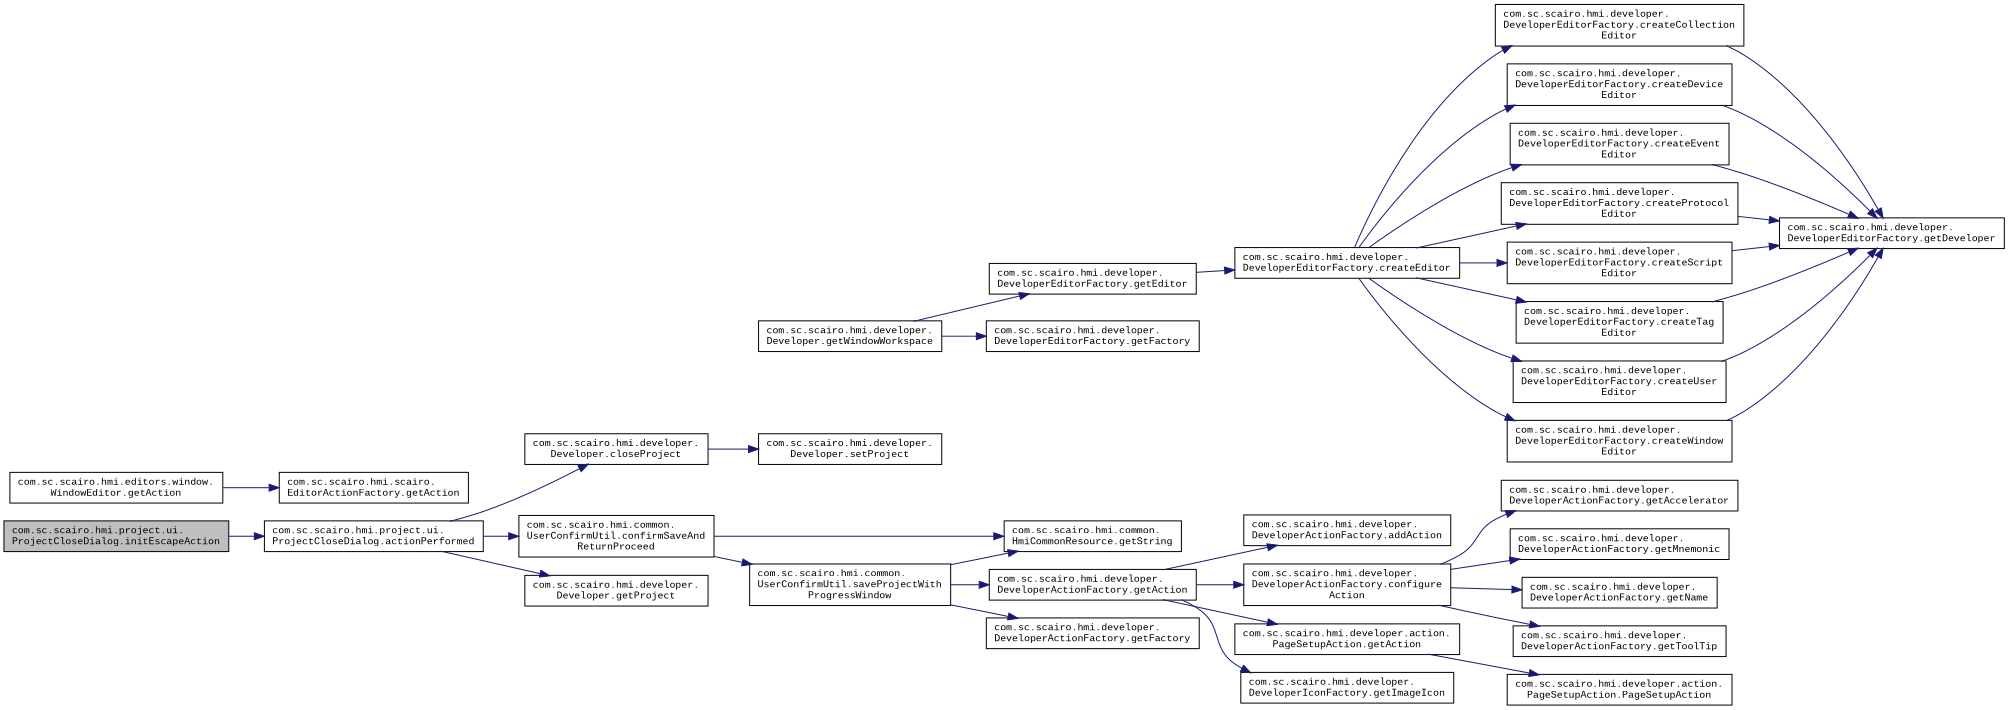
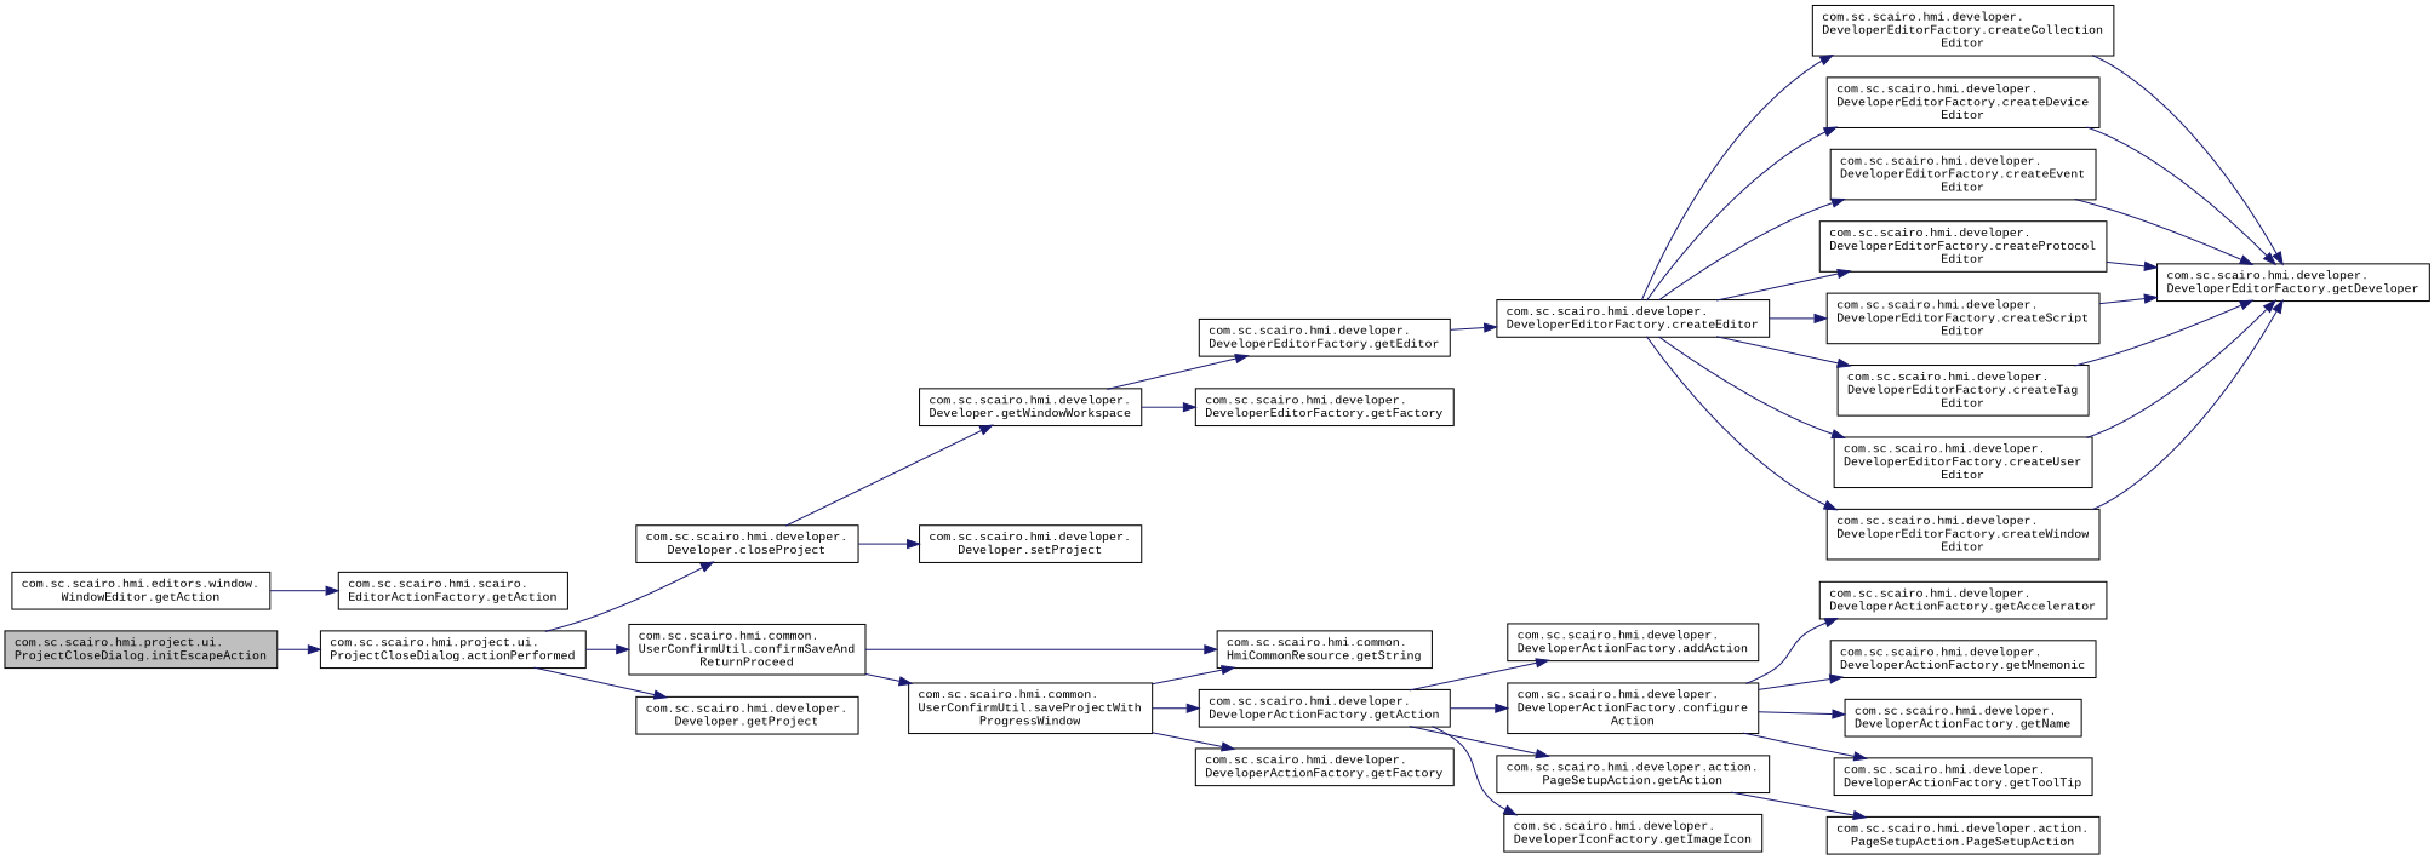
  digraph {
    fontname="Liberation Mono"
    rankdir=LR
    node [color=black fillcolor=white fontname="Liberation Mono" fontsize=10 shape=record style=filled]
    edge [color=midnightblue fontname="Liberation Mono" fontsize=10 labelfontname=Helvetica labelfontsize=10 style=solid]
    n1 [fillcolor=grey75 fontcolor=black height=0.2 label="com.sc.scairo.hmi.project.ui.\lProjectCloseDialog.initEscapeAction" width=0.4]
    n2 [height=0.2 label="com.sc.scairo.hmi.project.ui.\lProjectCloseDialog.actionPerformed" width=0.4]
    n3 [height=0.2 label="com.sc.scairo.hmi.developer.\lDeveloper.closeProject" width=0.4]
    n4 [height=0.2 label="com.sc.scairo.hmi.common.\lUserConfirmUtil.confirmSaveAnd\lReturnProceed" width=0.4]
    n5 [height=0.2 label="com.sc.scairo.hmi.developer.\lDeveloper.getProject" width=0.4]
    n6 [height=0.2 label="com.sc.scairo.hmi.developer.\lDeveloper.getWindowWorkspace" width=0.4]
    n7 [height=0.2 label="com.sc.scairo.hmi.developer.\lDeveloper.setProject" width=0.4]
    n8 [height=0.2 label="com.sc.scairo.hmi.common.\lHmiCommonResource.getString" width=0.4]
    n9 [height=0.2 label="com.sc.scairo.hmi.common.\lUserConfirmUtil.saveProjectWith\lProgressWindow" width=0.4]
    n10 [height=0.2 label="com.sc.scairo.hmi.editors.window.\lWindowEditor.getAction" width=0.4]
    n11 [height=0.2 label="com.sc.scairo.hmi.scairo.\lEditorActionFactory.getAction" width=0.4]
    n12 [height=0.2 label="com.sc.scairo.hmi.developer.\lDeveloperEditorFactory.getEditor" width=0.4]
    n13 [height=0.2 label="com.sc.scairo.hmi.developer.\lDeveloperEditorFactory.getFactory" width=0.4]
    n14 [height=0.2 label="com.sc.scairo.hmi.developer.\lDeveloperEditorFactory.createEditor" width=0.4]
    n15 [height=0.2 label="com.sc.scairo.hmi.developer.\lDeveloperEditorFactory.createCollection\lEditor" width=0.4]
    n16 [height=0.2 label="com.sc.scairo.hmi.developer.\lDeveloperEditorFactory.createDevice\lEditor" width=0.4]
    n17 [height=0.2 label="com.sc.scairo.hmi.developer.\lDeveloperEditorFactory.createEvent\lEditor" width=0.4]
    n18 [height=0.2 label="com.sc.scairo.hmi.developer.\lDeveloperEditorFactory.createProtocol\lEditor" width=0.4]
    n19 [height=0.2 label="com.sc.scairo.hmi.developer.\lDeveloperEditorFactory.createScript\lEditor" width=0.4]
    n20 [height=0.2 label="com.sc.scairo.hmi.developer.\lDeveloperEditorFactory.createTag\lEditor" width=0.4]
    n21 [height=0.2 label="com.sc.scairo.hmi.developer.\lDeveloperEditorFactory.createUser\lEditor" width=0.4]
    n22 [height=0.2 label="com.sc.scairo.hmi.developer.\lDeveloperEditorFactory.createWindow\lEditor" width=0.4]
    n23 [height=0.2 label="com.sc.scairo.hmi.developer.\lDeveloperEditorFactory.getDeveloper" width=0.4]
    n24 [height=0.2 label="com.sc.scairo.hmi.developer.\lDeveloperActionFactory.getAction" width=0.4]
    n25 [height=0.2 label="com.sc.scairo.hmi.developer.\lDeveloperActionFactory.getFactory" width=0.4]
    n26 [height=0.2 label="com.sc.scairo.hmi.developer.\lDeveloperActionFactory.addAction" width=0.4]
    n27 [height=0.2 label="com.sc.scairo.hmi.developer.\lDeveloperActionFactory.configure\lAction" width=0.4]
    n28 [height=0.2 label="com.sc.scairo.hmi.developer.action.\lPageSetupAction.getAction" width=0.4]
    n29 [height=0.2 label="com.sc.scairo.hmi.developer.\lDeveloperIconFactory.getImageIcon" width=0.4]
    n30 [height=0.2 label="com.sc.scairo.hmi.developer.\lDeveloperActionFactory.getAccelerator" width=0.4]
    n31 [height=0.2 label="com.sc.scairo.hmi.developer.\lDeveloperActionFactory.getMnemonic" width=0.4]
    n32 [height=0.2 label="com.sc.scairo.hmi.developer.\lDeveloperActionFactory.getName" width=0.4]
    n33 [height=0.2 label="com.sc.scairo.hmi.developer.\lDeveloperActionFactory.getToolTip" width=0.4]
    n34 [height=0.2 label="com.sc.scairo.hmi.developer.action.\lPageSetupAction.PageSetupAction" width=0.4]
    n1 -> n2
    n2 -> n3
    n2 -> n4
    n2 -> n5
+   n3 -> n6
    n3 -> n7
    n4 -> n8
    n4 -> n9
    n6 -> n12
    n6 -> n13
    n9 -> n8
    n9 -> n24
    n9 -> n25
    n10 -> n11
    n12 -> n14
    n14 -> n15
    n14 -> n16
    n14 -> n17
    n14 -> n18
    n14 -> n19
    n14 -> n20
    n14 -> n21
    n14 -> n22
    n15 -> n23
    n16 -> n23
    n17 -> n23
    n18 -> n23
    n19 -> n23
    n20 -> n23
    n21 -> n23
    n22 -> n23
    n24 -> n26
    n24 -> n27
    n24 -> n28
    n24 -> n29
    n27 -> n30
    n27 -> n31
    n27 -> n32
    n27 -> n33
    n28 -> n34
  }
